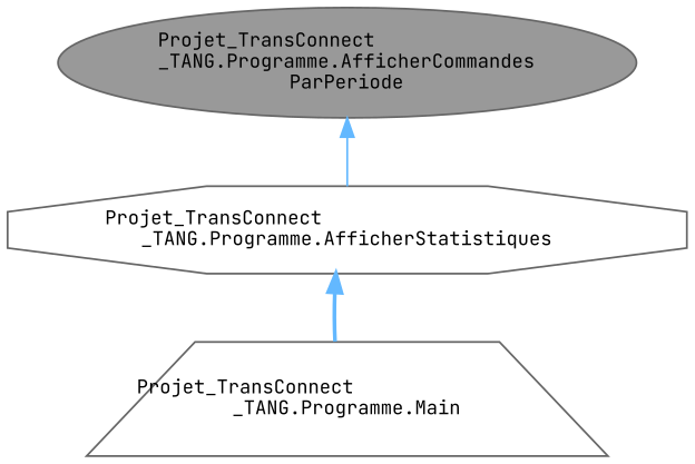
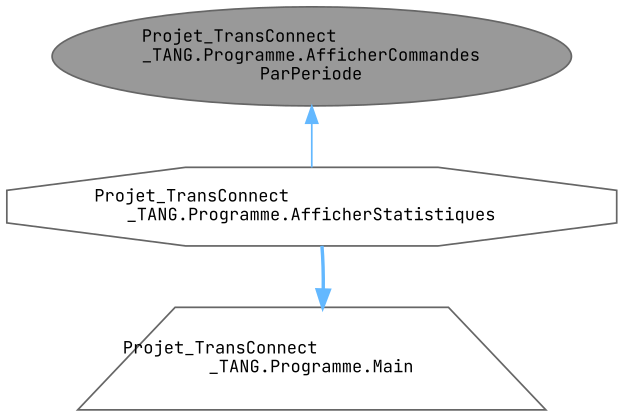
  digraph {
    rankdir=TB
    fontname="JetBrains Mono"
    node [color=grey40 fillcolor=white fontname="JetBrains Mono" fontsize=10 style=filled]
    edge [color=steelblue1 dir=back fontname="JetBrains Mono" fontsize=10 labelfontname=Helvetica labelfontsize=10]
    n1 [color=gray40 fillcolor=grey60 fontcolor=black height=0.2 label="Projet_TransConnect\l_TANG.Programme.AfficherCommandes\lParPeriode" shape=ellipse width=0.4]
    n2 [height=0.2 label="Projet_TransConnect\l_TANG.Programme.AfficherStatistiques" shape=octagon width=0.4]
    n3 [height=0.2 label="Projet_TransConnect\l_TANG.Programme.Main" shape=trapezium width=0.4]
    n1 -> n2 [style=solid]
-   n2 -> n3 [style=bold]
+   n3 -> n2 [style=bold]
  }
